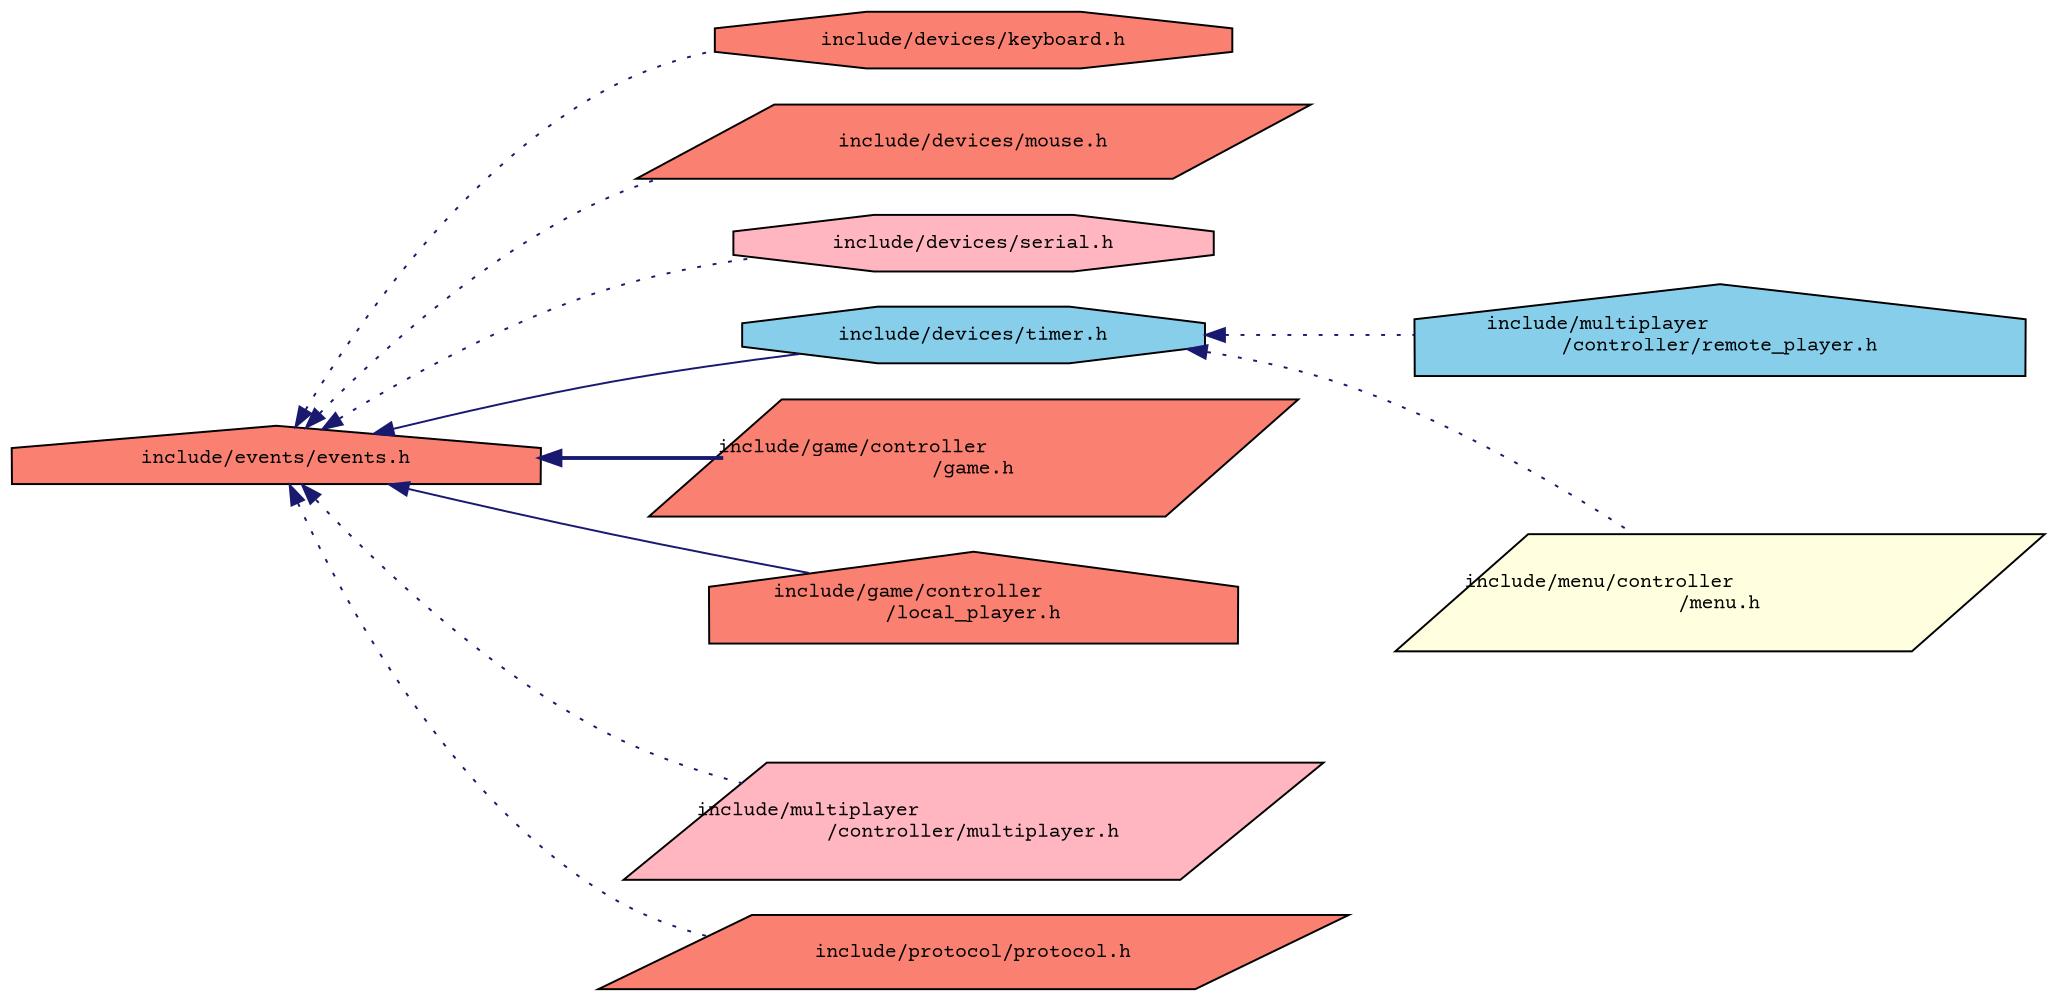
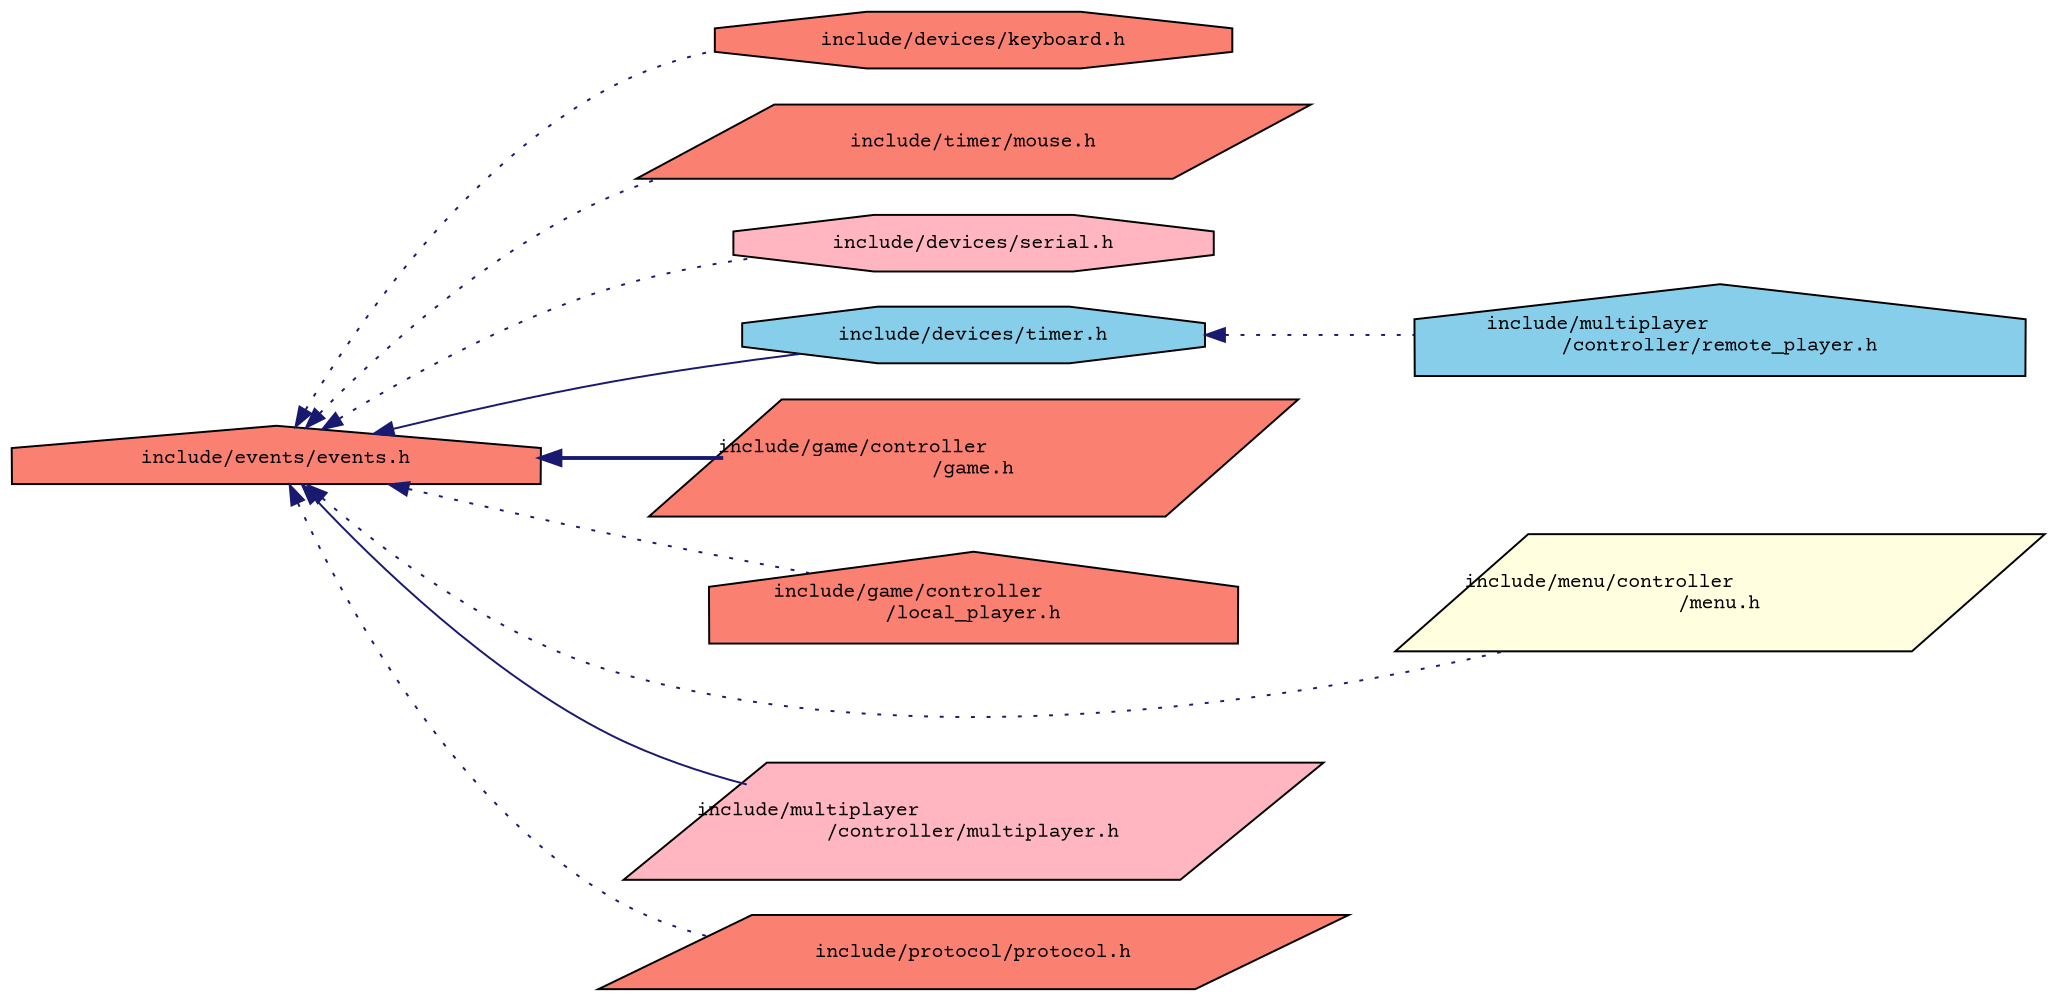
  digraph {
    fontname="Courier Prime"
    rankdir=LR
    node [color=black fillcolor=salmon fontname="Courier Prime" fontsize=10 shape=parallelogram style=filled]
    edge [color=midnightblue dir=back fontname="Courier Prime" fontsize=10 labelfontname=Helvetica labelfontsize=10 style=dotted]
    n1 [fontcolor=black height=0.2 label="include/events/events.h" shape=house width=0.4]
    n2 [height=0.2 label="include/devices/keyboard.h" shape=octagon width=0.4]
-   n3 [height=0.2 label="include/devices/mouse.h" width=0.4]
+   n3 [height=0.2 label="include/timer/mouse.h" width=0.4]
    n4 [fillcolor=lightpink height=0.2 label="include/devices/serial.h" shape=octagon width=0.4]
    n5 [fillcolor=skyblue height=0.2 label="include/devices/timer.h" shape=octagon width=0.4]
    n6 [height=0.2 label="include/game/controller\l/game.h" width=0.4]
    n7 [height=0.2 label="include/game/controller\l/local_player.h" shape=house width=0.4]
    n8 [fillcolor=lightyellow height=0.2 label="include/menu/controller\l/menu.h" width=0.4]
    n9 [fillcolor=lightpink height=0.2 label="include/multiplayer\l/controller/multiplayer.h" width=0.4]
    n10 [height=0.2 label="include/protocol/protocol.h" width=0.4]
    n11 [fillcolor=skyblue height=0.2 label="include/multiplayer\l/controller/remote_player.h" shape=house width=0.4]
    n1 -> n2
    n1 -> n3
    n1 -> n4
    n1 -> n5 [style=solid]
    n1 -> n6 [style=bold]
-   n1 -> n7 [style=solid]
-   n5 -> n8
-   n1 -> n9
+   n1 -> n7
+   n1 -> n8
+   n1 -> n9 [style=solid]
    n1 -> n10
    n5 -> n11
  }
